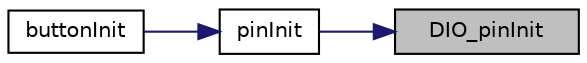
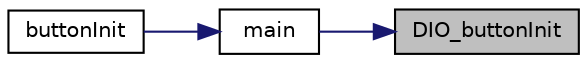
  digraph {
    rankdir=RL
    node [color=black fillcolor=white fontname=Helvetica fontsize=10 shape=record style=filled]
    edge [color=midnightblue dir=back fontname=Helvetica fontsize=10 labelfontname=Helvetica labelfontsize=10 style=solid]
-   n1 [fillcolor=grey75 fontcolor=black height=0.2 label=DIO_pinInit width=0.4]
-   n2 [height=0.2 label=pinInit width=0.4]
+   n1 [fillcolor=grey75 fontcolor=black height=0.2 label=DIO_buttonInit width=0.4]
+   n2 [height=0.2 label=main width=0.4]
    n3 [height=0.2 label=buttonInit width=0.4]
    n1 -> n2
    n2 -> n3
  }
